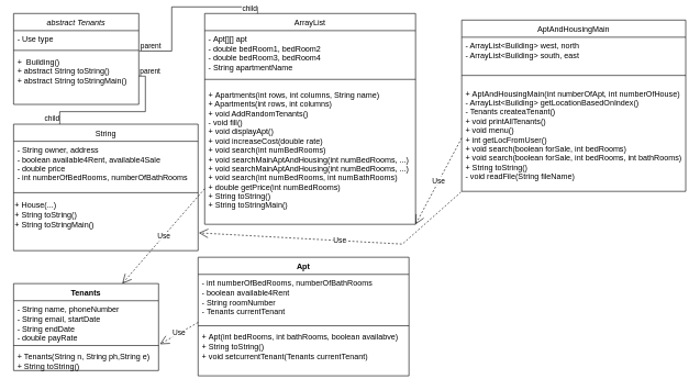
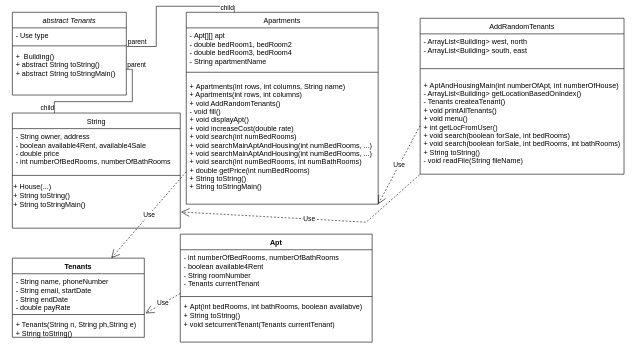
  <mxCell id="0" />
  <mxCell id="1" parent="0" />
  <mxCell id="2" value="abstract Tenants" style="swimlane;fontStyle=2;align=center;verticalAlign=top;childLayout=stackLayout;horizontal=1;startSize=26;horizontalStack=0;resizeParent=1;resizeLast=0;collapsible=1;marginBottom=0;rounded=0;shadow=0;strokeWidth=1;" parent="1" vertex="1"><mxGeometry x="20" y="20" width="190" height="138" as="geometry"><mxRectangle x="230" y="140" width="160" height="26" as="alternateBounds" /></mxGeometry></mxCell>
  <mxCell id="3" value="- Use type" style="text;align=left;verticalAlign=top;spacingLeft=4;spacingRight=4;overflow=hidden;rotatable=0;points=[[0,0.5],[1,0.5]];portConstraint=eastwest;" parent="2" vertex="1"><mxGeometry y="26" width="190" height="26" as="geometry" /></mxCell>
  <mxCell id="4" value="" style="line;html=1;strokeWidth=1;align=left;verticalAlign=middle;spacingTop=-1;spacingLeft=3;spacingRight=3;rotatable=0;labelPosition=right;points=[];portConstraint=eastwest;" parent="2" vertex="1"><mxGeometry y="52" width="190" height="8" as="geometry" /></mxCell>
  <mxCell id="5" value="+  Building()&#10;+ abstract String toString()&#10;+ abstract String toStringMain()" style="text;align=left;verticalAlign=top;spacingLeft=4;spacingRight=4;overflow=hidden;rotatable=0;points=[[0,0.5],[1,0.5]];portConstraint=eastwest;" parent="2" vertex="1"><mxGeometry y="60" width="190" height="70" as="geometry" /></mxCell>
- <mxCell id="6" value="ArrayList" style="swimlane;fontStyle=0;align=center;verticalAlign=top;childLayout=stackLayout;horizontal=1;startSize=26;horizontalStack=0;resizeParent=1;resizeLast=0;collapsible=1;marginBottom=0;rounded=0;shadow=0;strokeWidth=1;" parent="1" vertex="1"><mxGeometry x="310" y="20" width="320" height="320" as="geometry"><mxRectangle x="130" y="380" width="160" height="26" as="alternateBounds" /></mxGeometry></mxCell>
+ <mxCell id="6" value="Apartments" style="swimlane;fontStyle=0;align=center;verticalAlign=top;childLayout=stackLayout;horizontal=1;startSize=26;horizontalStack=0;resizeParent=1;resizeLast=0;collapsible=1;marginBottom=0;rounded=0;shadow=0;strokeWidth=1;" parent="1" vertex="1"><mxGeometry x="310" y="20" width="320" height="320" as="geometry"><mxRectangle x="130" y="380" width="160" height="26" as="alternateBounds" /></mxGeometry></mxCell>
  <mxCell id="7" value="- Apt[][] apt&#10;- double bedRoom1, bedRoom2&#10;- double bedRoom3, bedRoom4&#10;- String apartmentName" style="text;align=left;verticalAlign=top;spacingLeft=4;spacingRight=4;overflow=hidden;rotatable=0;points=[[0,0.5],[1,0.5]];portConstraint=eastwest;" parent="6" vertex="1"><mxGeometry y="26" width="320" height="64" as="geometry" /></mxCell>
  <mxCell id="8" value="" style="line;html=1;strokeWidth=1;align=left;verticalAlign=middle;spacingTop=-1;spacingLeft=3;spacingRight=3;rotatable=0;labelPosition=right;points=[];portConstraint=eastwest;" parent="6" vertex="1"><mxGeometry y="90" width="320" height="20" as="geometry" /></mxCell>
  <mxCell id="9" value="+ Apartments(int rows, int columns, String name)&#10;+ Apartments(int rows, int columns)&#10;+ void AddRandomTenants()&#10;- void fill()&#10;+ void displayApt()&#10;+ void increaseCost(double rate)&#10;+ void search(int numBedRooms)&#10;+ void searchMainAptAndHousing(int numBedRooms, ...)&#10;+ void searchMainAptAndHousing(int numBedRooms, ...)&#10;+ void search(int numBedRooms, int numBathRooms)&#10;+ double getPrice(int numBedRooms)&#10;+ String toString()&#10;+ String toStringMain()" style="text;align=left;verticalAlign=top;spacingLeft=4;spacingRight=4;overflow=hidden;rotatable=0;points=[[0,0.5],[1,0.5]];portConstraint=eastwest;" parent="6" vertex="1"><mxGeometry y="110" width="320" height="200" as="geometry" /></mxCell>
  <mxCell id="10" value="String" style="swimlane;fontStyle=0;align=center;verticalAlign=top;childLayout=stackLayout;horizontal=1;startSize=26;horizontalStack=0;resizeParent=1;resizeLast=0;collapsible=1;marginBottom=0;rounded=0;shadow=0;strokeWidth=1;" parent="1" vertex="1"><mxGeometry x="20" y="188" width="280" height="192" as="geometry"><mxRectangle x="340" y="380" width="170" height="26" as="alternateBounds" /></mxGeometry></mxCell>
  <mxCell id="11" value="- String owner, address&#10;- boolean available4Rent, available4Sale&#10;- double price&#10;- int numberOfBedRooms, numberOfBathRooms" style="text;align=left;verticalAlign=top;spacingLeft=4;spacingRight=4;overflow=hidden;rotatable=0;points=[[0,0.5],[1,0.5]];portConstraint=eastwest;" parent="10" vertex="1"><mxGeometry y="26" width="280" height="74" as="geometry" /></mxCell>
  <mxCell id="12" value="" style="line;html=1;strokeWidth=1;align=left;verticalAlign=middle;spacingTop=-1;spacingLeft=3;spacingRight=3;rotatable=0;labelPosition=right;points=[];portConstraint=eastwest;" parent="10" vertex="1"><mxGeometry y="100" width="280" height="8" as="geometry" /></mxCell>
  <mxCell id="13" value="+ House(...)&lt;br&gt;+ String toString()&lt;br&gt;+&amp;nbsp;String toStringMain()" style="text;html=1;align=left;verticalAlign=middle;resizable=0;points=[];autosize=1;strokeColor=none;fillColor=none;" vertex="1" parent="10"><mxGeometry y="108" width="280" height="60" as="geometry" /></mxCell>
- <mxCell id="14" value="AptAndHousingMain" style="swimlane;fontStyle=0;align=center;verticalAlign=top;childLayout=stackLayout;horizontal=1;startSize=26;horizontalStack=0;resizeParent=1;resizeLast=0;collapsible=1;marginBottom=0;rounded=0;shadow=0;strokeWidth=1;" parent="1" vertex="1"><mxGeometry x="700" y="30" width="340" height="260" as="geometry"><mxRectangle x="550" y="140" width="160" height="26" as="alternateBounds" /></mxGeometry></mxCell>
+ <mxCell id="14" value="AddRandomTenants" style="swimlane;fontStyle=0;align=center;verticalAlign=top;childLayout=stackLayout;horizontal=1;startSize=26;horizontalStack=0;resizeParent=1;resizeLast=0;collapsible=1;marginBottom=0;rounded=0;shadow=0;strokeWidth=1;" parent="1" vertex="1"><mxGeometry x="700" y="30" width="340" height="260" as="geometry"><mxRectangle x="550" y="140" width="160" height="26" as="alternateBounds" /></mxGeometry></mxCell>
  <mxCell id="15" value="- ArrayList&lt;Building&gt; west, north&#10;- ArrayList&lt;Building&gt; south, east" style="text;align=left;verticalAlign=top;spacingLeft=4;spacingRight=4;overflow=hidden;rotatable=0;points=[[0,0.5],[1,0.5]];portConstraint=eastwest;" parent="14" vertex="1"><mxGeometry y="26" width="340" height="44" as="geometry" /></mxCell>
  <mxCell id="16" value="" style="line;html=1;strokeWidth=1;align=left;verticalAlign=middle;spacingTop=-1;spacingLeft=3;spacingRight=3;rotatable=0;labelPosition=right;points=[];portConstraint=eastwest;" parent="14" vertex="1"><mxGeometry y="70" width="340" height="28" as="geometry" /></mxCell>
  <mxCell id="17" value="+ AptAndHousingMain(int numberOfApt, int numberOfHouse)&#10;- ArrayList&lt;Building&gt; getLocationBasedOnIndex()&#10;- Tenants createaTenant()&#10;+ void printAllTenants()&#10;+ void menu()&#10;+ int getLocFromUser()&#10;+ void search(boolean forSale, int bedRooms)&#10;+ void search(boolean forSale, int bedRooms, int bathRooms)&#10;+ String toString()&#10;- void readFile(String fileName)" style="text;align=left;verticalAlign=top;spacingLeft=4;spacingRight=4;overflow=hidden;rotatable=0;points=[[0,0.5],[1,0.5]];portConstraint=eastwest;" parent="14" vertex="1"><mxGeometry y="98" width="340" height="162" as="geometry" /></mxCell>
  <mxCell id="18" value="" style="endArrow=none;html=1;edgeStyle=orthogonalEdgeStyle;rounded=0;entryX=0.25;entryY=0;entryDx=0;entryDy=0;exitX=1.005;exitY=-0.043;exitDx=0;exitDy=0;exitPerimeter=0;" edge="1" parent="1" source="5" target="6"><mxGeometry relative="1" as="geometry"><mxPoint x="130" y="510" as="sourcePoint" /><mxPoint x="290" y="510" as="targetPoint" /></mxGeometry></mxCell>
  <mxCell id="19" value="parent" style="edgeLabel;resizable=0;html=1;align=left;verticalAlign=bottom;" connectable="0" vertex="1" parent="18"><mxGeometry x="-1" relative="1" as="geometry" /></mxCell>
  <mxCell id="20" value="child" style="edgeLabel;resizable=0;html=1;align=right;verticalAlign=bottom;" connectable="0" vertex="1" parent="18"><mxGeometry x="1" relative="1" as="geometry" /></mxCell>
  <mxCell id="21" value="" style="endArrow=none;html=1;edgeStyle=orthogonalEdgeStyle;rounded=0;entryX=0.25;entryY=0;entryDx=0;entryDy=0;exitX=1;exitY=0.5;exitDx=0;exitDy=0;" edge="1" parent="1" source="5" target="10"><mxGeometry relative="1" as="geometry"><mxPoint x="110" y="530" as="sourcePoint" /><mxPoint x="270" y="530" as="targetPoint" /></mxGeometry></mxCell>
  <mxCell id="22" value="parent" style="edgeLabel;resizable=0;html=1;align=left;verticalAlign=bottom;" connectable="0" vertex="1" parent="21"><mxGeometry x="-1" relative="1" as="geometry" /></mxCell>
  <mxCell id="23" value="child" style="edgeLabel;resizable=0;html=1;align=right;verticalAlign=bottom;" connectable="0" vertex="1" parent="21"><mxGeometry x="1" relative="1" as="geometry" /></mxCell>
  <mxCell id="24" value="Apt" style="swimlane;fontStyle=1;align=center;verticalAlign=top;childLayout=stackLayout;horizontal=1;startSize=26;horizontalStack=0;resizeParent=1;resizeParentMax=0;resizeLast=0;collapsible=1;marginBottom=0;whiteSpace=wrap;html=1;" vertex="1" parent="1"><mxGeometry x="300" y="390" width="320" height="180" as="geometry" /></mxCell>
  <mxCell id="25" value="- int numberOfBedRooms, numberOfBathRooms&lt;br&gt;-&amp;nbsp;boolean available4Rent&lt;br&gt;-&amp;nbsp;String roomNumber&lt;br&gt;-&amp;nbsp;Tenants currentTenant" style="text;strokeColor=none;fillColor=none;align=left;verticalAlign=top;spacingLeft=4;spacingRight=4;overflow=hidden;rotatable=0;points=[[0,0.5],[1,0.5]];portConstraint=eastwest;whiteSpace=wrap;html=1;" vertex="1" parent="24"><mxGeometry y="26" width="320" height="74" as="geometry" /></mxCell>
  <mxCell id="26" value="" style="line;strokeWidth=1;fillColor=none;align=left;verticalAlign=middle;spacingTop=-1;spacingLeft=3;spacingRight=3;rotatable=0;labelPosition=right;points=[];portConstraint=eastwest;strokeColor=inherit;" vertex="1" parent="24"><mxGeometry y="100" width="320" height="8" as="geometry" /></mxCell>
  <mxCell id="27" value="+&amp;nbsp;Apt(int bedRooms, int bathRooms, boolean availabve)&lt;br&gt;+&amp;nbsp;String toString()&lt;br&gt;+&amp;nbsp;void setcurrentTenant(Tenants currentTenant)" style="text;strokeColor=none;fillColor=none;align=left;verticalAlign=top;spacingLeft=4;spacingRight=4;overflow=hidden;rotatable=0;points=[[0,0.5],[1,0.5]];portConstraint=eastwest;whiteSpace=wrap;html=1;" vertex="1" parent="24"><mxGeometry y="108" width="320" height="72" as="geometry" /></mxCell>
  <mxCell id="28" value="Tenants" style="swimlane;fontStyle=1;align=center;verticalAlign=top;childLayout=stackLayout;horizontal=1;startSize=26;horizontalStack=0;resizeParent=1;resizeParentMax=0;resizeLast=0;collapsible=1;marginBottom=0;whiteSpace=wrap;html=1;" vertex="1" parent="1"><mxGeometry x="20" y="430" width="220" height="132" as="geometry" /></mxCell>
  <mxCell id="29" value="-&amp;nbsp;String name, phoneNumber&lt;br&gt;- String&amp;nbsp;email, startDate&lt;br&gt;- String endDate&lt;br&gt;- double payRate" style="text;strokeColor=none;fillColor=none;align=left;verticalAlign=top;spacingLeft=4;spacingRight=4;overflow=hidden;rotatable=0;points=[[0,0.5],[1,0.5]];portConstraint=eastwest;whiteSpace=wrap;html=1;" vertex="1" parent="28"><mxGeometry y="26" width="220" height="64" as="geometry" /></mxCell>
  <mxCell id="30" value="" style="line;strokeWidth=1;fillColor=none;align=left;verticalAlign=middle;spacingTop=-1;spacingLeft=3;spacingRight=3;rotatable=0;labelPosition=right;points=[];portConstraint=eastwest;strokeColor=inherit;" vertex="1" parent="28"><mxGeometry y="90" width="220" height="8" as="geometry" /></mxCell>
  <mxCell id="31" value="+&amp;nbsp;Tenants(String n, String ph,String e)&lt;br&gt;+&amp;nbsp;String toString()" style="text;strokeColor=none;fillColor=none;align=left;verticalAlign=top;spacingLeft=4;spacingRight=4;overflow=hidden;rotatable=0;points=[[0,0.5],[1,0.5]];portConstraint=eastwest;whiteSpace=wrap;html=1;" vertex="1" parent="28"><mxGeometry y="98" width="220" height="34" as="geometry" /></mxCell>
  <mxCell id="32" value="Use" style="endArrow=open;endSize=12;dashed=1;html=1;rounded=0;entryX=0.75;entryY=0;entryDx=0;entryDy=0;exitX=0;exitY=0.78;exitDx=0;exitDy=0;exitPerimeter=0;" edge="1" parent="1" source="9" target="28"><mxGeometry width="160" relative="1" as="geometry"><mxPoint x="90" y="650" as="sourcePoint" /><mxPoint x="250" y="650" as="targetPoint" /></mxGeometry></mxCell>
  <mxCell id="33" value="Use" style="endArrow=open;endSize=12;dashed=1;html=1;rounded=0;entryX=1.009;entryY=-0.176;entryDx=0;entryDy=0;entryPerimeter=0;exitX=0;exitY=0.986;exitDx=0;exitDy=0;exitPerimeter=0;" edge="1" parent="1" source="25" target="31"><mxGeometry width="160" relative="1" as="geometry"><mxPoint x="90" y="690" as="sourcePoint" /><mxPoint x="250" y="690" as="targetPoint" /></mxGeometry></mxCell>
  <mxCell id="34" value="Use" style="endArrow=open;endSize=12;dashed=1;html=1;rounded=0;exitX=0;exitY=0.5;exitDx=0;exitDy=0;entryX=1;entryY=1;entryDx=0;entryDy=0;" edge="1" parent="1" source="17" target="6"><mxGeometry width="160" relative="1" as="geometry"><mxPoint x="480" y="640" as="sourcePoint" /><mxPoint x="640" y="640" as="targetPoint" /><Array as="points" /></mxGeometry></mxCell>
  <mxCell id="35" value="Use" style="endArrow=open;endSize=12;dashed=1;html=1;rounded=0;exitX=-0.003;exitY=1.006;exitDx=0;exitDy=0;exitPerimeter=0;entryX=1.004;entryY=0.95;entryDx=0;entryDy=0;entryPerimeter=0;" edge="1" parent="1" source="17" target="13"><mxGeometry width="160" relative="1" as="geometry"><mxPoint x="670" y="420" as="sourcePoint" /><mxPoint x="830" y="420" as="targetPoint" /><Array as="points"><mxPoint x="610" y="370" /></Array></mxGeometry></mxCell>
